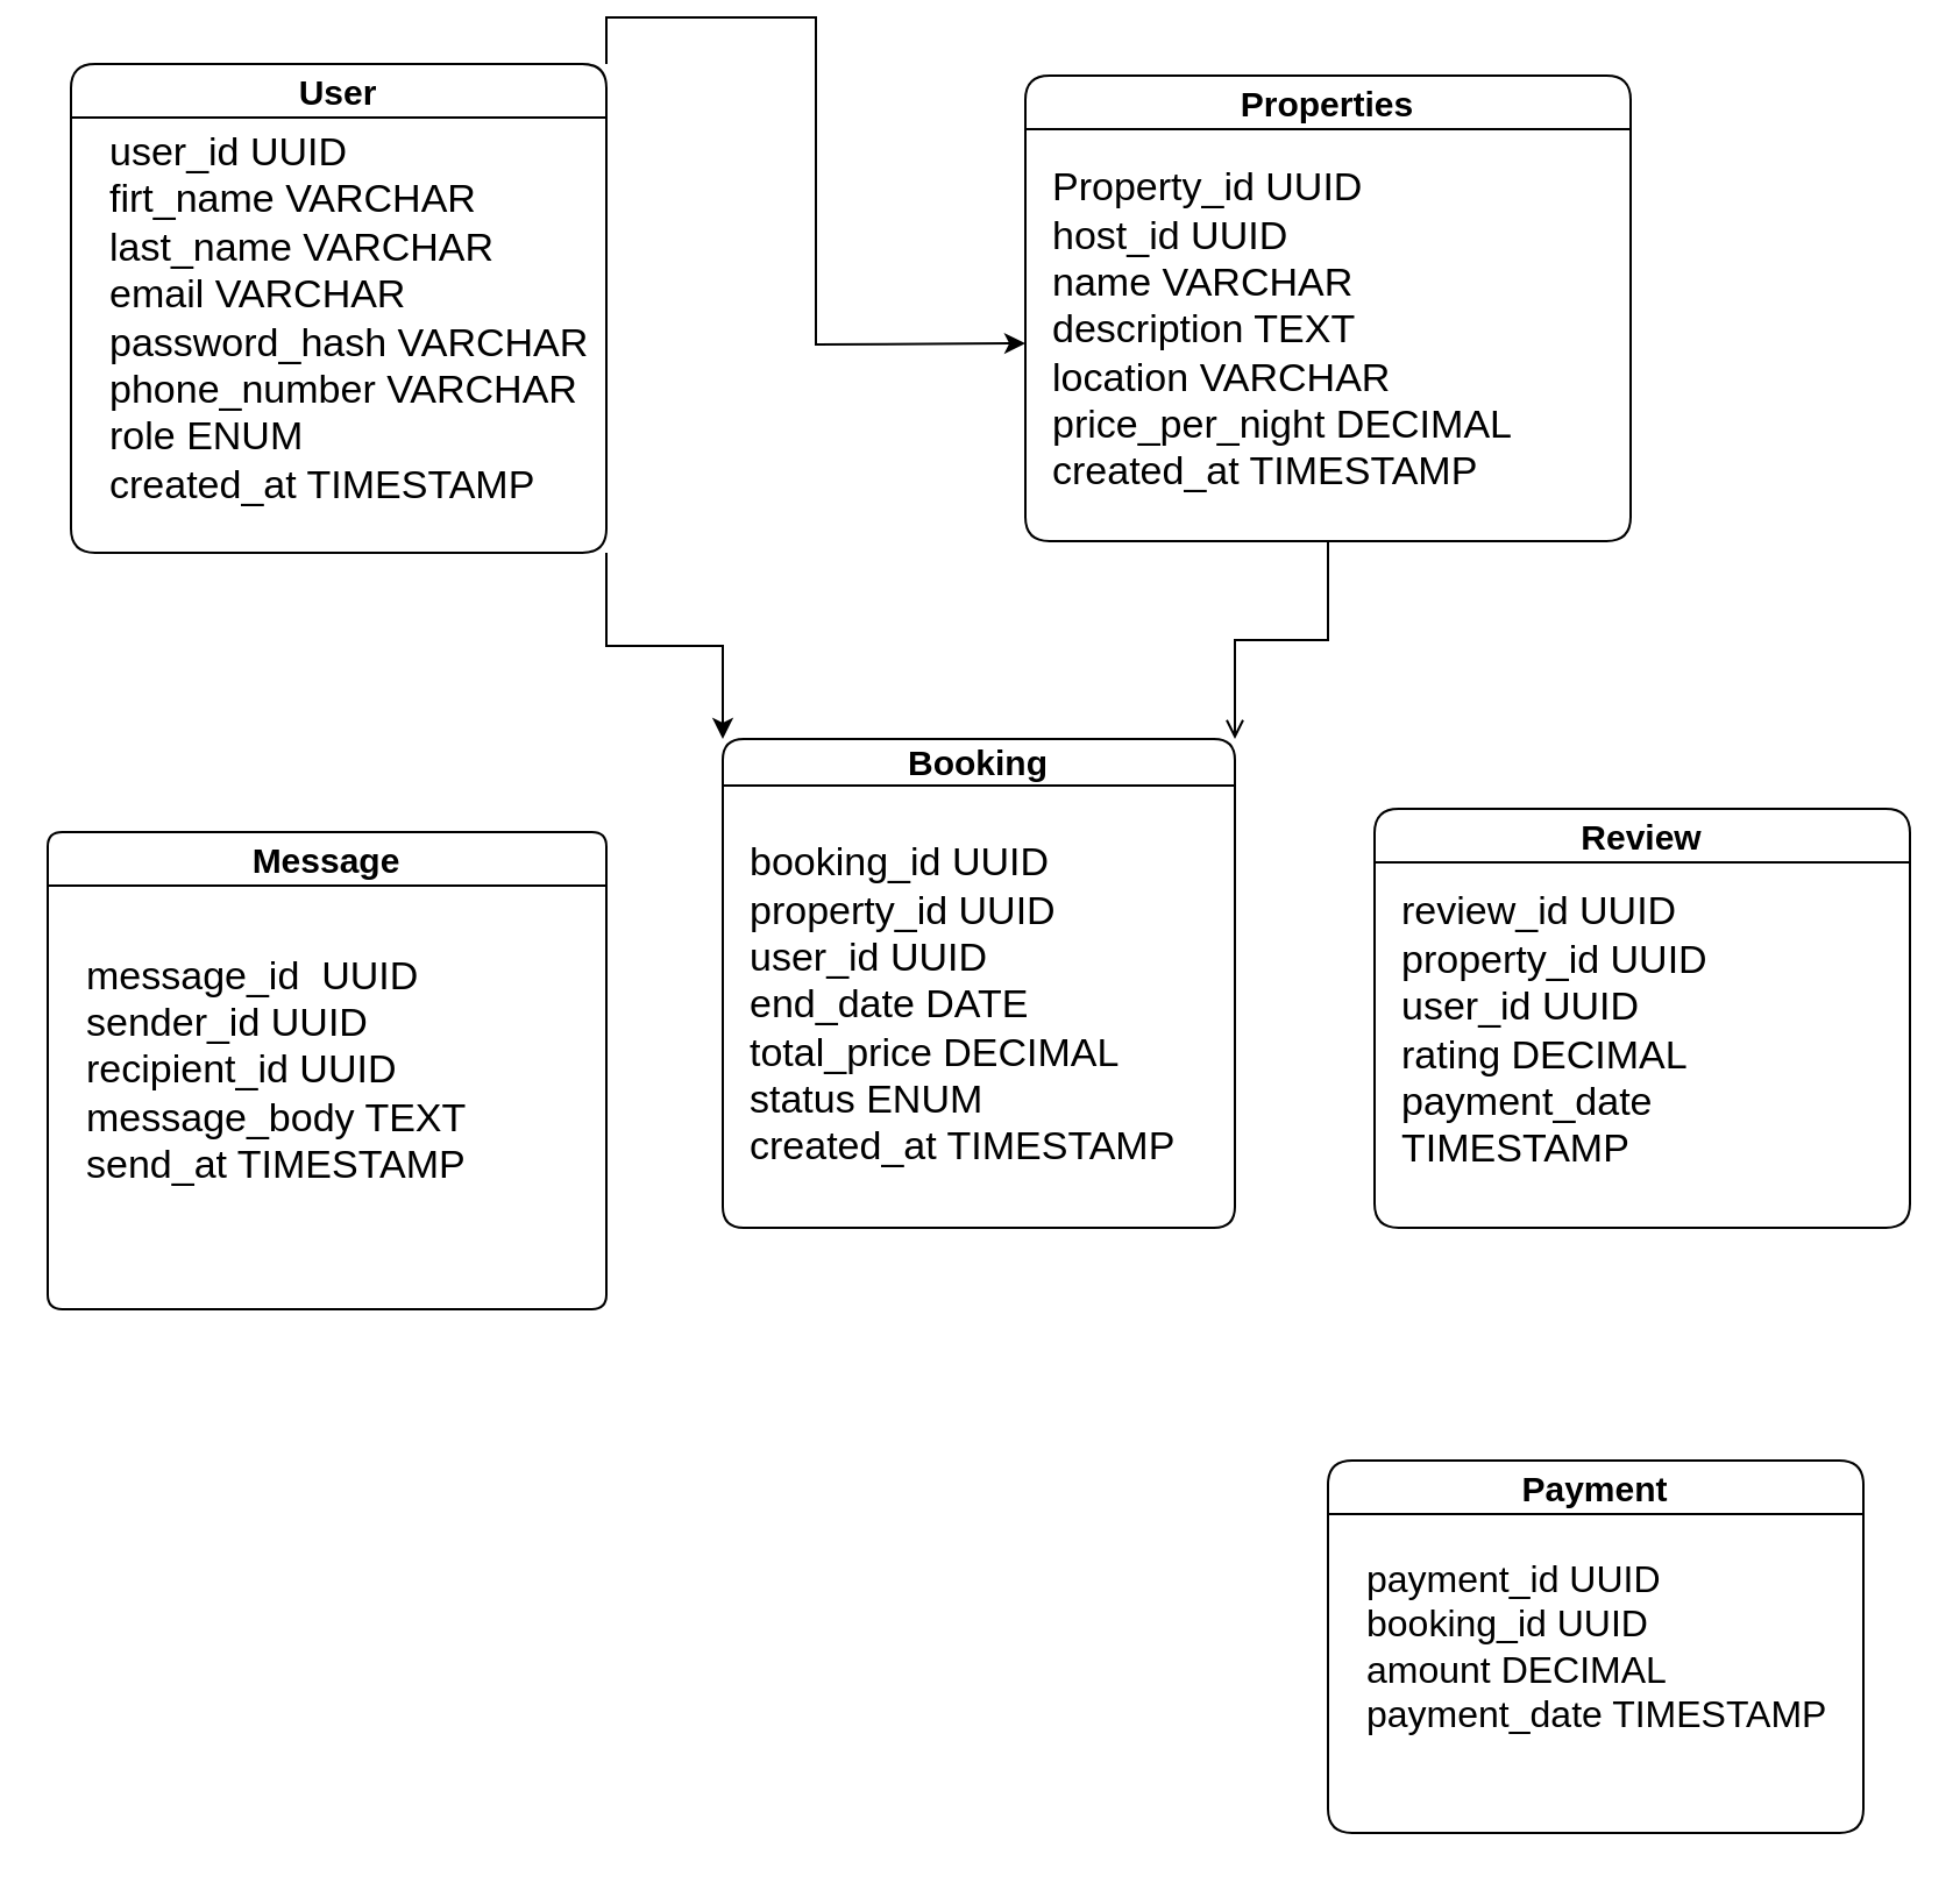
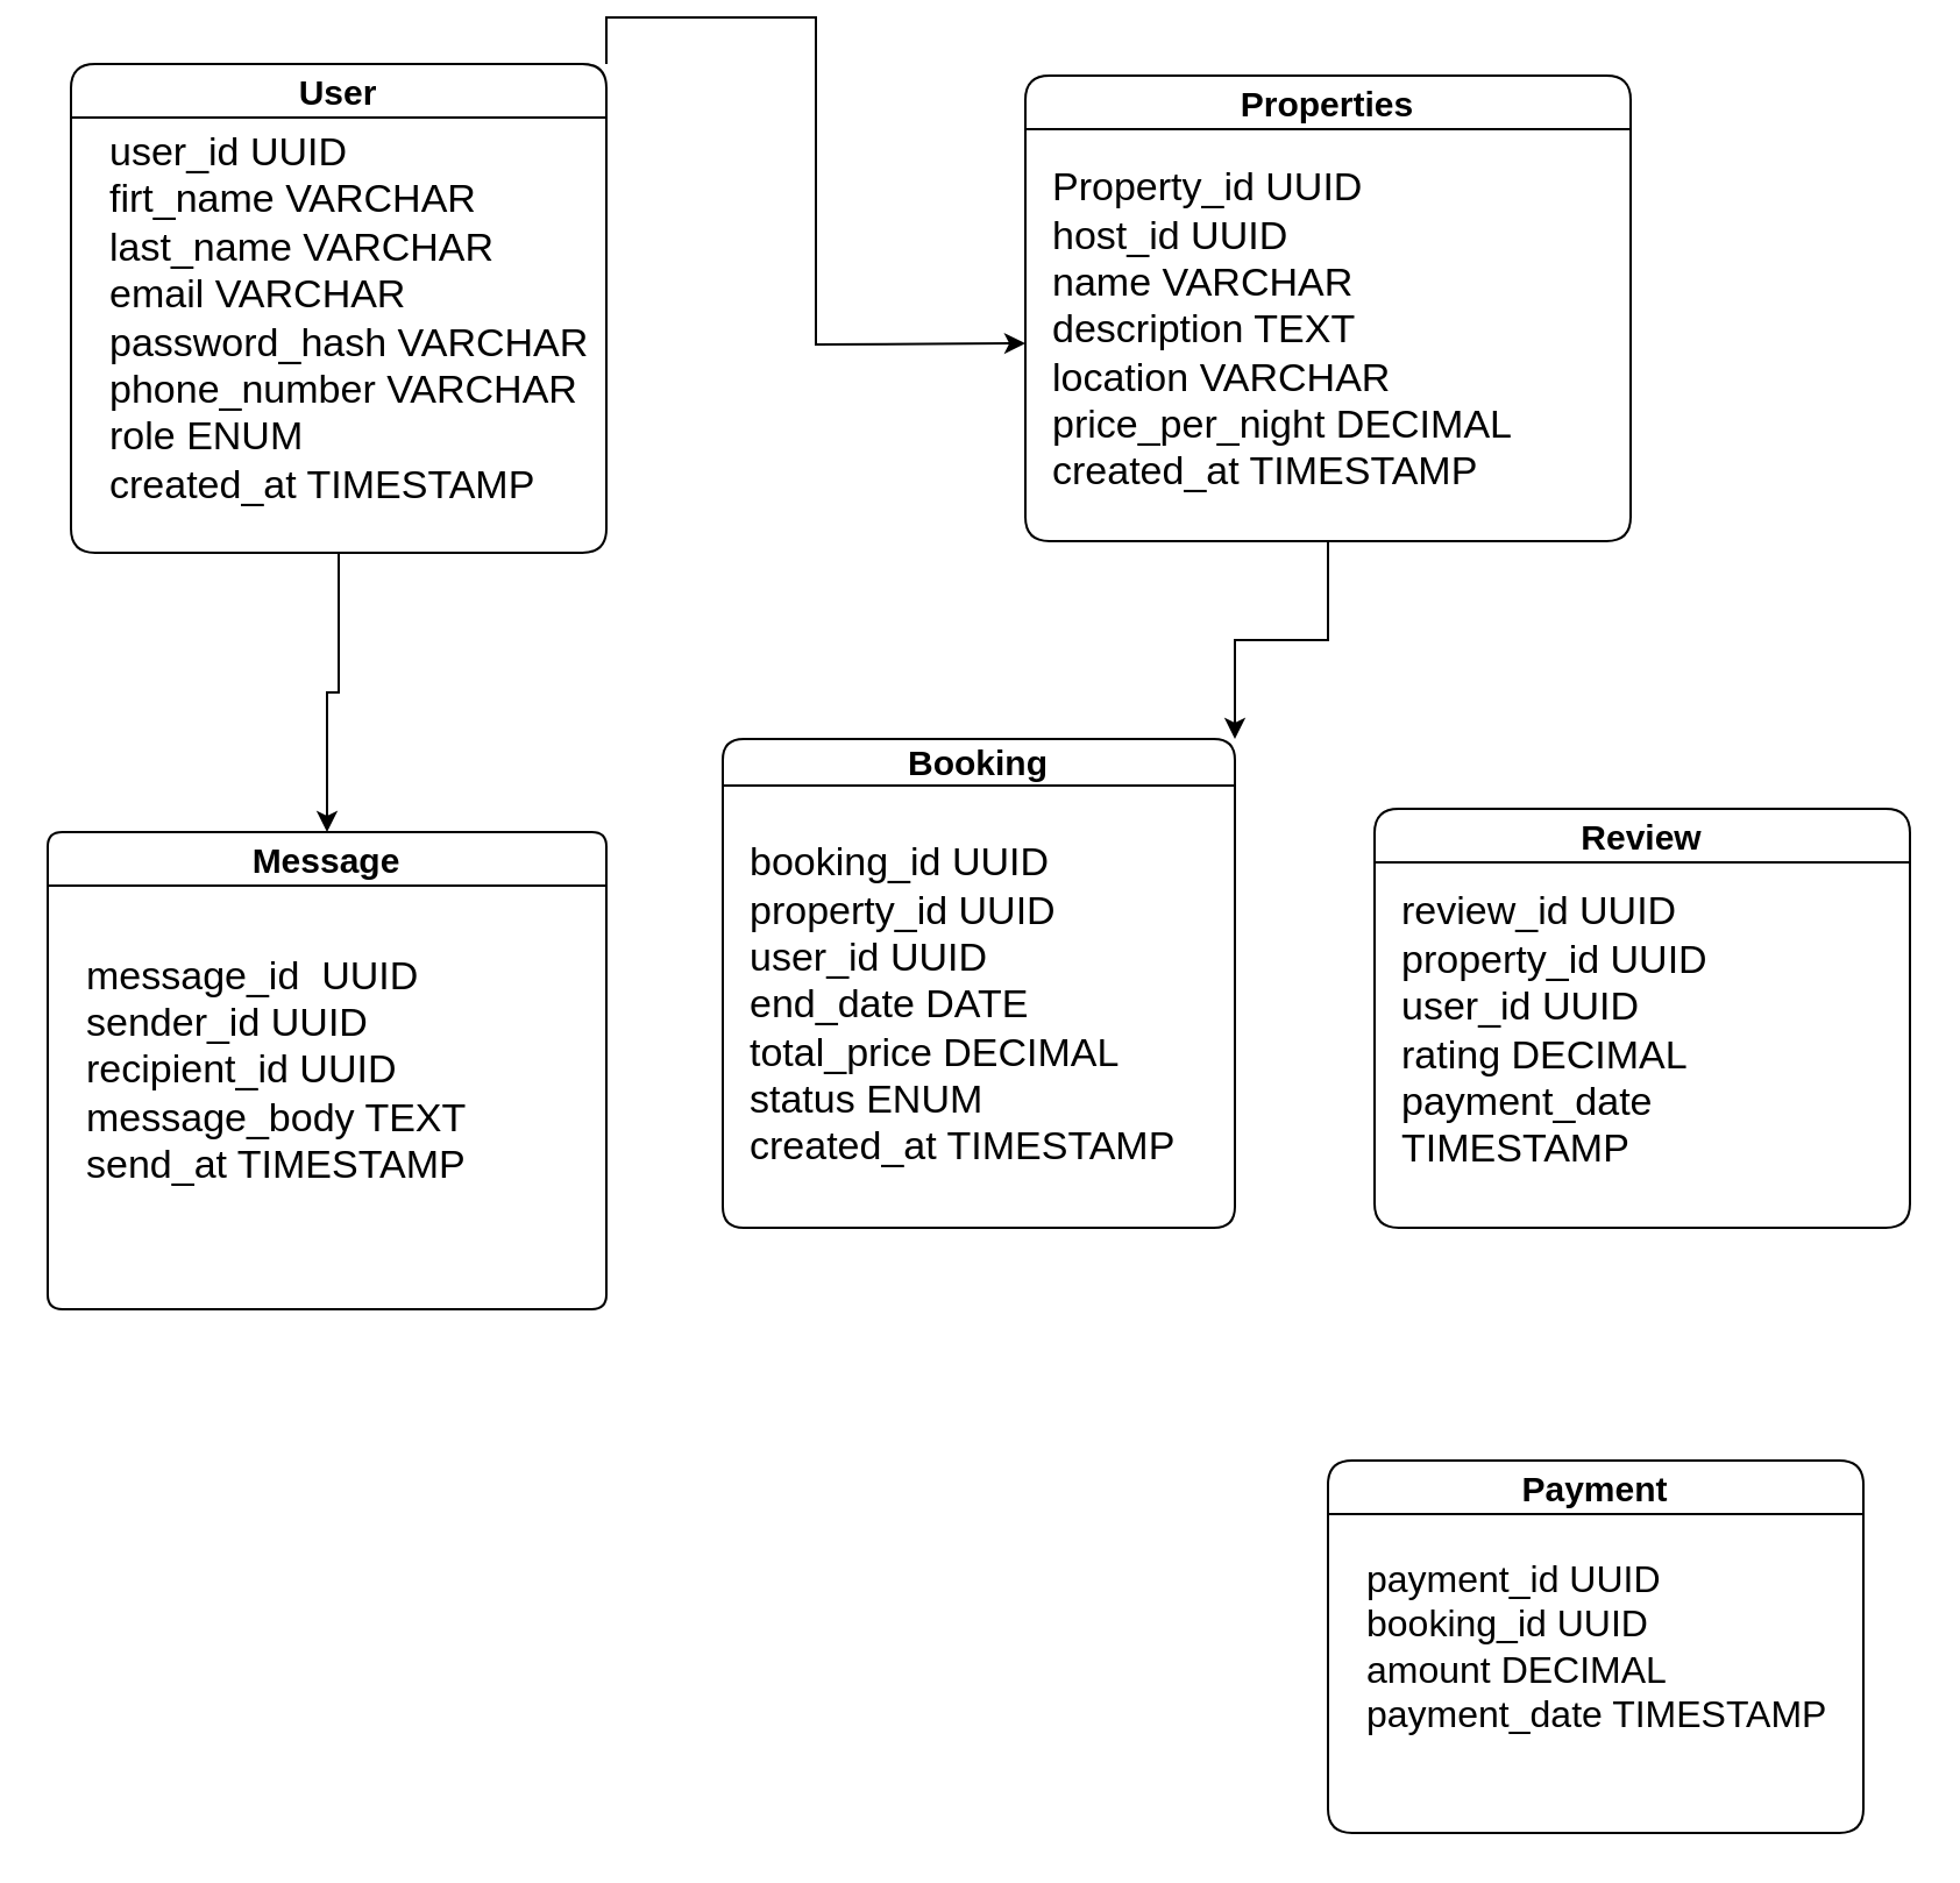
  <mxCell id="0" />
  <mxCell id="1" parent="0" />
- <mxCell id="2" style="edgeStyle=orthogonalEdgeStyle;rounded=0;orthogonalLoop=1;jettySize=auto;html=1;exitX=1;exitY=1;exitDx=0;exitDy=0;entryX=0;entryY=0;entryDx=0;entryDy=0;" edge="1" parent="1" source="4" target="15"><mxGeometry relative="1" as="geometry" /></mxCell>
  <mxCell id="3" style="edgeStyle=orthogonalEdgeStyle;rounded=0;orthogonalLoop=1;jettySize=auto;html=1;exitX=1;exitY=0;exitDx=0;exitDy=0;" edge="1" parent="1" source="4"><mxGeometry relative="1" as="geometry"><mxPoint x="440" y="140" as="targetPoint" /></mxGeometry></mxCell>
  <mxCell id="4" value="&lt;font style=&quot;font-size: 15px;&quot;&gt;User&lt;/font&gt;" style="swimlane;whiteSpace=wrap;html=1;rounded=1;strokeColor=default;" vertex="1" parent="1"><mxGeometry x="30" y="20" width="230" height="210" as="geometry" /></mxCell>
  <mxCell id="5" value="&lt;font style=&quot;font-size: 17px;&quot;&gt;user_id UUID&lt;/font&gt;&lt;div&gt;&lt;font style=&quot;font-size: 17px;&quot;&gt;firt_name VARCHAR&lt;/font&gt;&lt;/div&gt;&lt;div&gt;&lt;font style=&quot;font-size: 17px;&quot;&gt;last_name VARCHAR&lt;/font&gt;&lt;/div&gt;&lt;div&gt;&lt;font style=&quot;font-size: 17px;&quot;&gt;email VARCHAR&lt;/font&gt;&lt;/div&gt;&lt;div&gt;&lt;font style=&quot;font-size: 17px;&quot;&gt;password_hash VARCHAR&lt;/font&gt;&lt;/div&gt;&lt;div&gt;&lt;font style=&quot;font-size: 17px;&quot;&gt;phone_number VARCHAR&lt;/font&gt;&lt;/div&gt;&lt;div&gt;&lt;font style=&quot;font-size: 17px;&quot;&gt;role ENUM&lt;/font&gt;&lt;/div&gt;&lt;div&gt;&lt;font style=&quot;font-size: 17px;&quot;&gt;created_at TIMESTAMP&lt;/font&gt;&lt;/div&gt;" style="text;html=1;align=left;verticalAlign=middle;resizable=0;points=[];autosize=1;strokeColor=none;fillColor=none;" vertex="1" parent="4"><mxGeometry x="15" y="20" width="230" height="180" as="geometry" /></mxCell>
  <mxCell id="6" value="&lt;font style=&quot;font-size: 15px;&quot;&gt;Message&lt;/font&gt;" style="swimlane;whiteSpace=wrap;html=1;rounded=1;strokeColor=default;arcSize=9;" vertex="1" parent="1"><mxGeometry x="20" y="350" width="240" height="205" as="geometry" /></mxCell>
  <mxCell id="7" value="&lt;font style=&quot;font-size: 17px;&quot;&gt;message_id&amp;nbsp; UUID&lt;/font&gt;&lt;div&gt;&lt;font style=&quot;font-size: 17px;&quot;&gt;sender_id UUID&lt;/font&gt;&lt;/div&gt;&lt;div&gt;&lt;font style=&quot;font-size: 17px;&quot;&gt;recipient_id UUID&lt;/font&gt;&lt;/div&gt;&lt;div&gt;&lt;font style=&quot;font-size: 17px;&quot;&gt;message_body TEXT&lt;/font&gt;&lt;/div&gt;&lt;div&gt;&lt;font style=&quot;font-size: 17px;&quot;&gt;send_at TIMESTAMP&lt;/font&gt;&lt;/div&gt;" style="text;html=1;align=left;verticalAlign=middle;whiteSpace=wrap;rounded=0;" vertex="1" parent="6"><mxGeometry x="15" y="47.5" width="260" height="110" as="geometry" /></mxCell>
  <mxCell id="8" value="&lt;font style=&quot;font-size: 15px;&quot;&gt;Payment&lt;/font&gt;" style="swimlane;whiteSpace=wrap;html=1;rounded=1;strokeColor=default;" vertex="1" parent="1"><mxGeometry x="570" y="620" width="230" height="160" as="geometry" /></mxCell>
  <mxCell id="9" value="&lt;font style=&quot;font-size: 16px;&quot;&gt;payment_id UUID&lt;/font&gt;&lt;div&gt;&lt;font style=&quot;font-size: 16px;&quot;&gt;booking_id UUID&lt;/font&gt;&lt;/div&gt;&lt;div&gt;&lt;font style=&quot;font-size: 16px;&quot;&gt;amount DECIMAL&lt;/font&gt;&lt;/div&gt;&lt;div&gt;&lt;font style=&quot;font-size: 16px;&quot;&gt;payment_date TIMESTAMP&lt;/font&gt;&lt;/div&gt;" style="text;html=1;align=left;verticalAlign=middle;whiteSpace=wrap;rounded=0;" vertex="1" parent="8"><mxGeometry x="15" y="23.75" width="200" height="112.5" as="geometry" /></mxCell>
- <mxCell id="10" style="edgeStyle=orthogonalEdgeStyle;rounded=0;orthogonalLoop=1;jettySize=auto;html=1;exitX=0.5;exitY=1;exitDx=0;exitDy=0;entryX=1;entryY=0;entryDx=0;entryDy=0;endArrow=open;" edge="1" parent="1" source="11" target="15"><mxGeometry relative="1" as="geometry" /></mxCell>
+ <mxCell id="10" style="edgeStyle=orthogonalEdgeStyle;rounded=0;orthogonalLoop=1;jettySize=auto;html=1;exitX=0.5;exitY=1;exitDx=0;exitDy=0;entryX=1;entryY=0;entryDx=0;entryDy=0;" edge="1" parent="1" source="11" target="15"><mxGeometry relative="1" as="geometry" /></mxCell>
  <mxCell id="11" value="&lt;font style=&quot;font-size: 15px;&quot;&gt;Properties&lt;/font&gt;" style="swimlane;whiteSpace=wrap;html=1;rounded=1;strokeColor=default;" vertex="1" parent="1"><mxGeometry x="440" y="25" width="260" height="200" as="geometry" /></mxCell>
  <mxCell id="12" value="&lt;font style=&quot;font-size: 17px;&quot;&gt;Property_id UUID&lt;/font&gt;&lt;div&gt;&lt;font style=&quot;font-size: 17px;&quot;&gt;host_id UUID&lt;/font&gt;&lt;/div&gt;&lt;div&gt;&lt;font style=&quot;font-size: 17px;&quot;&gt;name VARCHAR&lt;/font&gt;&lt;/div&gt;&lt;div&gt;&lt;font style=&quot;font-size: 17px;&quot;&gt;description TEXT&lt;/font&gt;&lt;/div&gt;&lt;div&gt;&lt;font style=&quot;font-size: 17px;&quot;&gt;location VARCHAR&lt;/font&gt;&lt;/div&gt;&lt;div&gt;&lt;font style=&quot;font-size: 17px;&quot;&gt;price_per_night DECIMAL&lt;/font&gt;&lt;/div&gt;&lt;div&gt;&lt;font style=&quot;font-size: 17px;&quot;&gt;created_at TIMESTAMP&lt;/font&gt;&lt;/div&gt;" style="text;html=1;align=left;verticalAlign=middle;whiteSpace=wrap;rounded=0;" vertex="1" parent="11"><mxGeometry x="10" y="50" width="250" height="120" as="geometry" /></mxCell>
  <mxCell id="13" value="&lt;font style=&quot;font-size: 15px;&quot;&gt;Review&lt;/font&gt;" style="swimlane;whiteSpace=wrap;html=1;rounded=1;strokeColor=default;startSize=23;" vertex="1" parent="1"><mxGeometry x="590" y="340" width="230" height="180" as="geometry" /></mxCell>
  <mxCell id="14" value="&lt;font style=&quot;font-size: 17px;&quot;&gt;review_id UUID&lt;/font&gt;&lt;div&gt;&lt;font style=&quot;font-size: 17px;&quot;&gt;property_id UUID&lt;/font&gt;&lt;/div&gt;&lt;div&gt;&lt;font style=&quot;font-size: 17px;&quot;&gt;user_id UUID&lt;/font&gt;&lt;/div&gt;&lt;div&gt;&lt;font style=&quot;font-size: 17px;&quot;&gt;rating DECIMAL&lt;/font&gt;&lt;/div&gt;&lt;div&gt;&lt;font style=&quot;font-size: 17px;&quot;&gt;payment_date TIMESTAMP&lt;/font&gt;&lt;/div&gt;" style="text;html=1;align=left;verticalAlign=middle;whiteSpace=wrap;rounded=0;" vertex="1" parent="13"><mxGeometry x="10" y="42.5" width="180" height="107.5" as="geometry" /></mxCell>
  <mxCell id="15" value="&lt;font style=&quot;font-size: 15px;&quot;&gt;Booking&lt;/font&gt;" style="swimlane;whiteSpace=wrap;html=1;rounded=1;strokeColor=default;startSize=20;" vertex="1" parent="1"><mxGeometry x="310" y="310" width="220" height="210" as="geometry" /></mxCell>
  <mxCell id="16" value="&lt;font style=&quot;font-size: 17px;&quot;&gt;booking_id UUID&lt;/font&gt;&lt;div&gt;&lt;font style=&quot;font-size: 17px;&quot;&gt;property_id UUID&lt;/font&gt;&lt;/div&gt;&lt;div&gt;&lt;font style=&quot;font-size: 17px;&quot;&gt;user_id UUID&lt;/font&gt;&lt;/div&gt;&lt;div&gt;&lt;font style=&quot;font-size: 17px;&quot;&gt;end_date DATE&lt;/font&gt;&lt;/div&gt;&lt;div&gt;&lt;font style=&quot;font-size: 17px;&quot;&gt;total_price DECIMAL&lt;/font&gt;&lt;/div&gt;&lt;div&gt;&lt;font style=&quot;font-size: 17px;&quot;&gt;status ENUM&lt;/font&gt;&lt;/div&gt;&lt;div&gt;&lt;font style=&quot;font-size: 17px;&quot;&gt;created_at TIMESTAMP&lt;/font&gt;&lt;/div&gt;" style="text;html=1;align=left;verticalAlign=middle;whiteSpace=wrap;rounded=0;" vertex="1" parent="15"><mxGeometry x="10" y="72.5" width="220" height="85" as="geometry" /></mxCell>
+ <mxCell id="17" style="edgeStyle=orthogonalEdgeStyle;rounded=0;orthogonalLoop=1;jettySize=auto;html=1;entryX=0.5;entryY=0;entryDx=0;entryDy=0;exitX=0.5;exitY=1;exitDx=0;exitDy=0;" edge="1" parent="1" source="4" target="6"><mxGeometry relative="1" as="geometry"><mxPoint x="160" y="250" as="sourcePoint" /></mxGeometry></mxCell>
